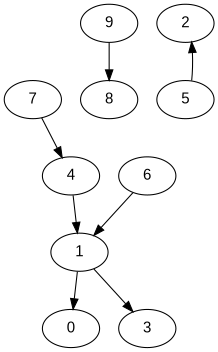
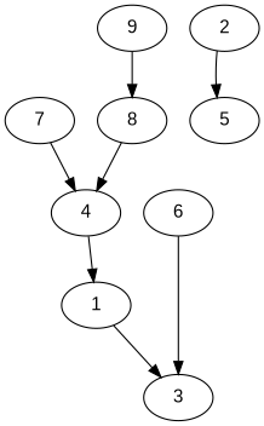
  digraph {
    "Duplicate states"=0
    GraphType=InTree
    "Max states in OPEN"=0
    Modes="120000ms; topo-ordered tasks, ; Pruning: task equivalence, fixed order ready list, ; F-value: ; Optimisation: best schedule length (SL) optimisation on equal, "
    NumberOfTasks=10
    "Pruned using list schedule length"=1
    "States removed from OPEN"=0
    TargetSystem="Homogeneous-4"
    "Time to schedule (ms)"=96
    "Total idle time"=0
    "Total schedule length"=278
    "Total sequential time"=601
    "Total states created"=2
    fontname="Liberation Sans"
    node ["Finish time"=100 Processor=0 "Start time"=0 Weight=78 fontname="Liberation Sans"]
    edge [Weight=9 fontname="Liberation Sans"]
-   0 ["Finish time"=278 "Start time"=200]
    1 ["Finish time"=200 "Start time"=133 Weight=67]
    3 ["Finish time"=123 Processor=1 "Start time"=56 Weight=67]
    2 ["Finish time"=179 Processor=1 "Start time"=123 Weight=56]
    4 ["Finish time"=133 "Start time"=100 Weight=33]
    5 [Processor=2 "Start time"=22]
    6 ["Finish time"=56 Processor=1 Weight=56]
    7 ["Finish time"=44 Processor=3 Weight=44]
    8 [Weight=100]
    9 ["Finish time"=22 Processor=2 Weight=22]
-   1 -> 0
    1 -> 3
    4 -> 1 [Weight=3]
-   5 -> 2
-   6 -> 1 [Weight=7]
+   2 -> 5
+   6 -> 3 [Weight=7]
    7 -> 4 [Weight=2]
+   8 -> 4 [Weight=8]
    9 -> 8 [Weight=6]
  }
